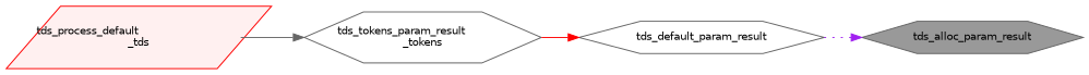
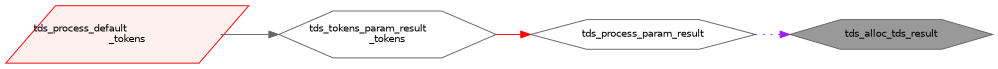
  digraph {
    rankdir=RL
    node [color=grey40 fillcolor=white fontname=Helvetica fontsize=10 shape=hexagon style=filled]
    edge [dir=back fontname=Helvetica fontsize=10 labelfontname=Helvetica labelfontsize=10 style=solid]
-   n1 [color=gray40 fillcolor=grey60 fontcolor=black height=0.2 label=tds_alloc_param_result width=0.4]
-   n2 [height=0.2 label=tds_default_param_result width=0.4]
+   n1 [color=gray40 fillcolor=grey60 fontcolor=black height=0.2 label=tds_alloc_tds_result width=0.4]
+   n2 [height=0.2 label=tds_process_param_result width=0.4]
    n3 [height=0.2 label="tds_tokens_param_result\l_tokens" width=0.4]
-   n4 [color=red fillcolor="#FFF0F0" height=0.2 label="tds_process_default\l_tds" shape=parallelogram width=0.4]
+   n4 [color=red fillcolor="#FFF0F0" height=0.2 label="tds_process_default\l_tokens" shape=parallelogram width=0.4]
    n1 -> n2 [color=purple style=dotted]
    n2 -> n3 [color=red]
    n3 -> n4 [color=gray40]
  }
